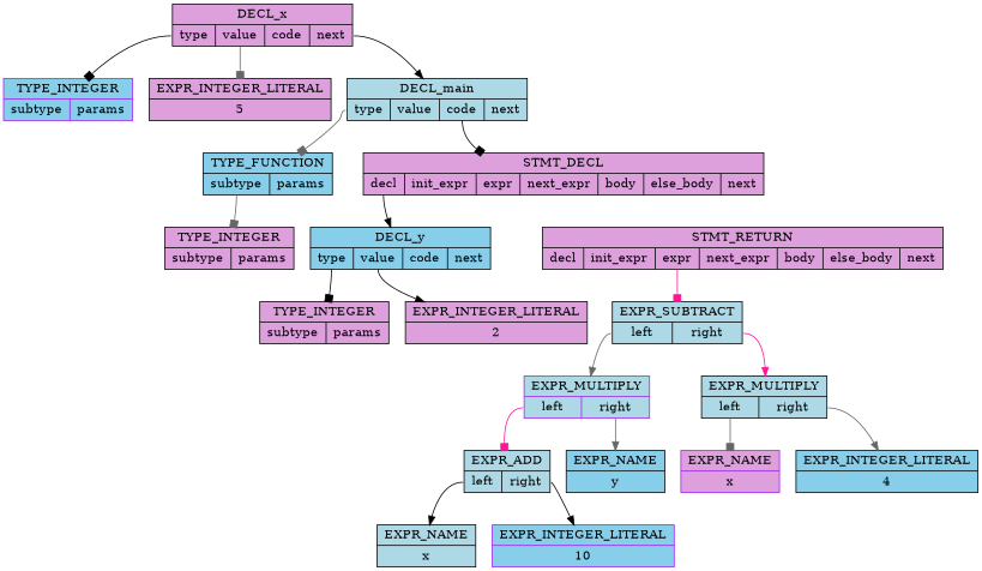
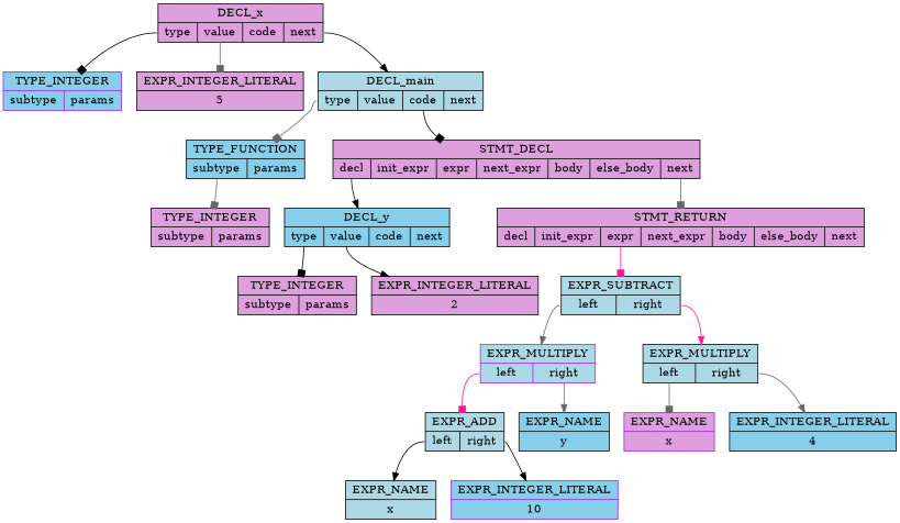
  digraph {
    node [color=black fillcolor=plum shape=record style=filled]
    edge [arrowhead=box color=black tailport=left]
    n1 [label="{DECL_x | { <type> type | <value> value | <code> code | <next> next }}"]
    n2 [color=purple fillcolor=skyblue label="{TYPE_INTEGER| { <subtype> subtype | <params> params}}"]
    n3 [label="{EXPR_INTEGER_LITERAL | { 5 }}"]
    n4 [fillcolor=lightblue label="{DECL_main | { <type> type | <value> value | <code> code | <next> next }}"]
    n5 [fillcolor=skyblue label="{TYPE_FUNCTION| { <subtype> subtype | <params> params}}"]
    n6 [label="{STMT_DECL | { <decl> decl | <init_expr> init_expr | <expr> expr | <next_expr> next_expr | <body> body | <else_body> else_body | <next> next }}"]
    n7 [label="{TYPE_INTEGER | { <subtype> subtype | <params> params }}"]
    n8 [fillcolor=skyblue label="{DECL_y | { <type> type | <value> value | <code> code | <next> next }}"]
    n9 [label="{STMT_RETURN | { <decl> decl | <init_expr> init_expr | <expr> expr | <next_expr> next_expr | <body> body | <else_body> else_body | <next> next }}"]
    n10 [label="{TYPE_INTEGER| { <subtype> subtype | <params> params}}"]
    n11 [label="{EXPR_INTEGER_LITERAL | { 2 }}"]
    n12 [fillcolor=lightblue label="{EXPR_SUBTRACT | { <left> left | <right> right }}"]
    n13 [color=purple fillcolor=lightblue label="{EXPR_MULTIPLY | { <left> left | <right> right }}"]
    n14 [fillcolor=lightblue label="{EXPR_MULTIPLY | { <left> left | <right> right }}"]
    n15 [fillcolor=lightblue label="{EXPR_ADD | { <left> left | <right> right }}"]
    n16 [fillcolor=skyblue label="{EXPR_NAME | { y }}"]
    n17 [color=purple label="{EXPR_NAME | { x }}"]
    n18 [fillcolor=skyblue label="{EXPR_INTEGER_LITERAL | { 4 }}"]
    n19 [fillcolor=lightblue label="{EXPR_NAME | { x }}"]
    n20 [color=purple fillcolor=skyblue label="{EXPR_INTEGER_LITERAL | { 10 }}"]
    n1 -> n2 [tailport=type]
    n1 -> n3 [color=gray40 tailport=value]
    n1 -> n4 [arrowhead=normal tailport=next]
    n4 -> n5 [color=gray40 tailport=type]
    n4 -> n6 [tailport=code]
    n5 -> n7 [color=gray40 tailport=subtype]
    n6 -> n8 [arrowhead=normal tailport=decl]
+   n6 -> n9 [color=gray40 tailport=next]
    n8 -> n10 [tailport=type]
    n8 -> n11 [arrowhead=normal tailport=value]
    n9 -> n12 [color=deeppink tailport=expr]
    n12 -> n13 [arrowhead=normal color=gray40]
    n12 -> n14 [arrowhead=normal color=deeppink tailport=right]
    n13 -> n15 [color=deeppink]
    n13 -> n16 [arrowhead=normal color=gray40 tailport=right]
    n14 -> n17 [color=gray40]
    n14 -> n18 [arrowhead=normal color=gray40 tailport=right]
    n15 -> n19 [arrowhead=normal]
    n15 -> n20 [arrowhead=normal tailport=right]
  }
